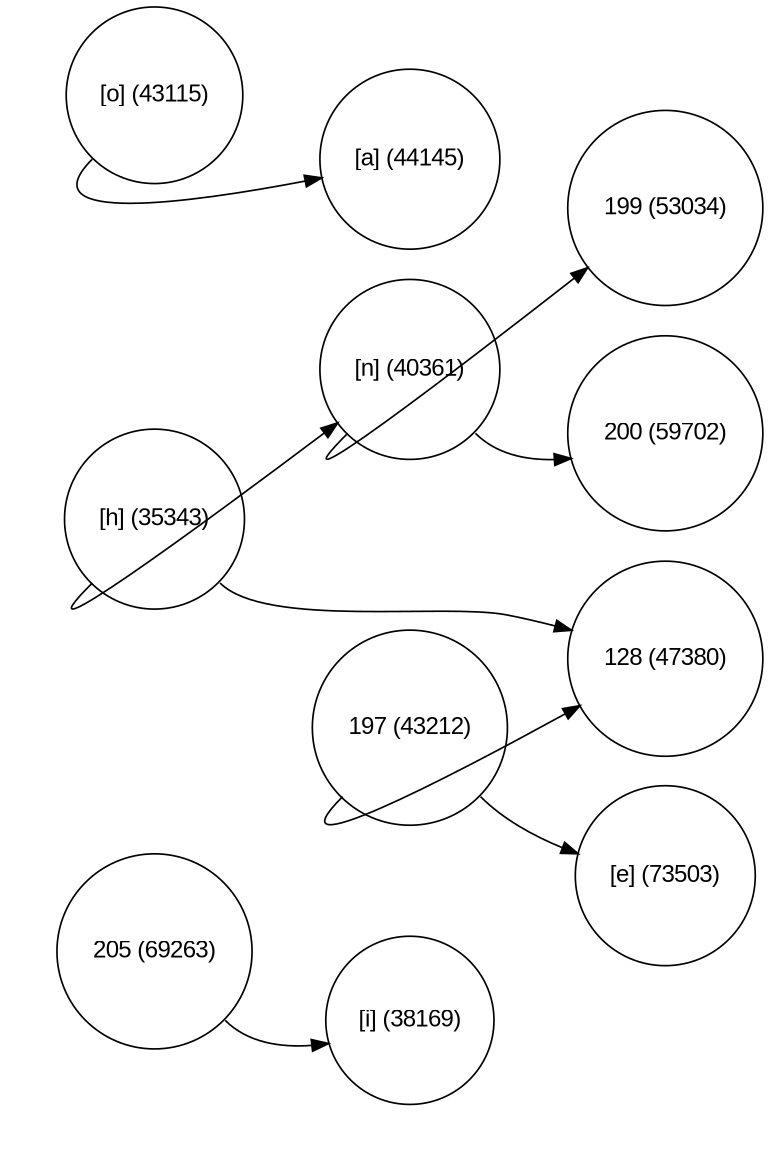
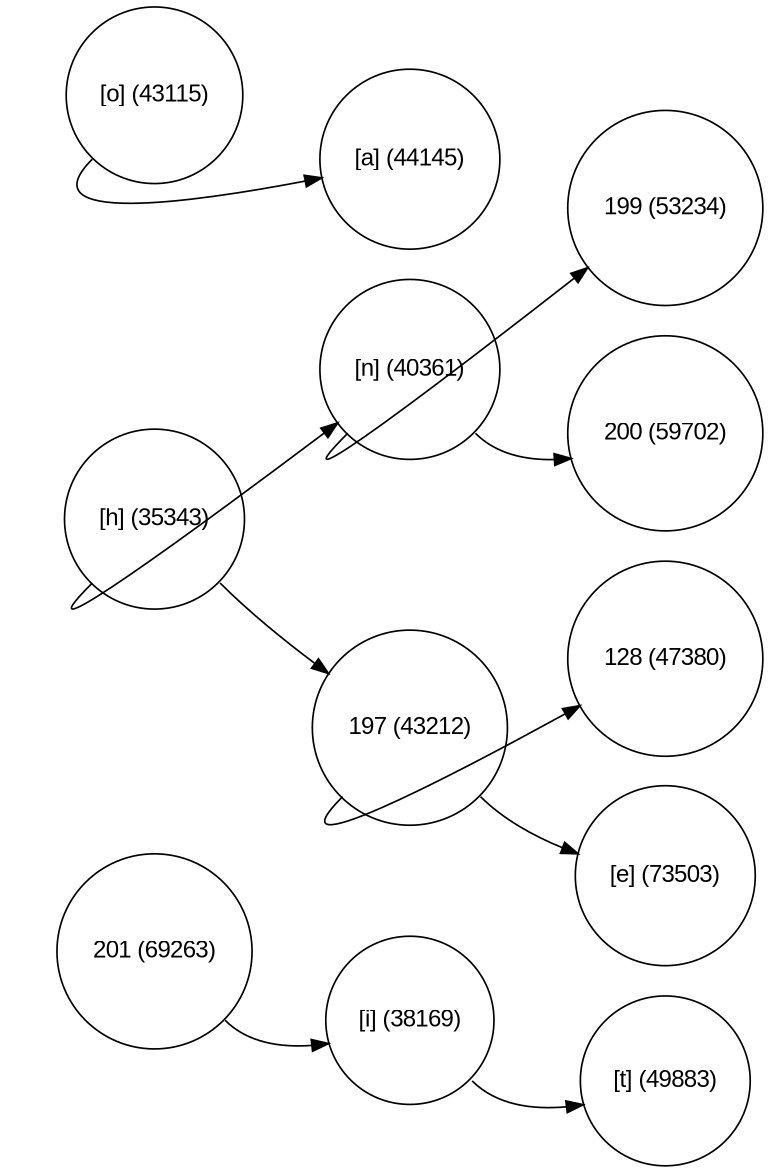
  digraph {
    rankdir=LR
    node [fontname=Arial shape=circle]
    edge [tailport=se]
-   n1 [label="205 (69263)" width=0.5]
+   n1 [label="201 (69263)" width=0.5]
    n2 [label="[i] (38169)" width=0.5]
    n3 [label="[h] (35343)" width=0.5]
    n4 [label="[n] (40361)" width=0.5]
    n5 [label="197 (43212)" width=0.5]
-   n7 [label="199 (53034)" width=0.5]
+   n6 [label="[t] (49883)" width=0.5]
+   n7 [label="199 (53234)" width=0.5]
    n8 [label="200 (59702)" width=0.5]
    n9 [label="128 (47380)" width=0.5]
    n10 [label="[e] (73503)" width=0.5]
    n11 [label="[o] (43115)" width=0.5]
    n12 [label="[a] (44145)" width=0.5]
    n1 -> n2
+   n2 -> n6
    n3 -> n4 [tailport=sw]
-   n3 -> n9
+   n3 -> n5
    n4 -> n7 [tailport=sw]
    n4 -> n8
    n5 -> n9 [tailport=sw]
    n5 -> n10
    n11 -> n12 [tailport=sw]
  }
